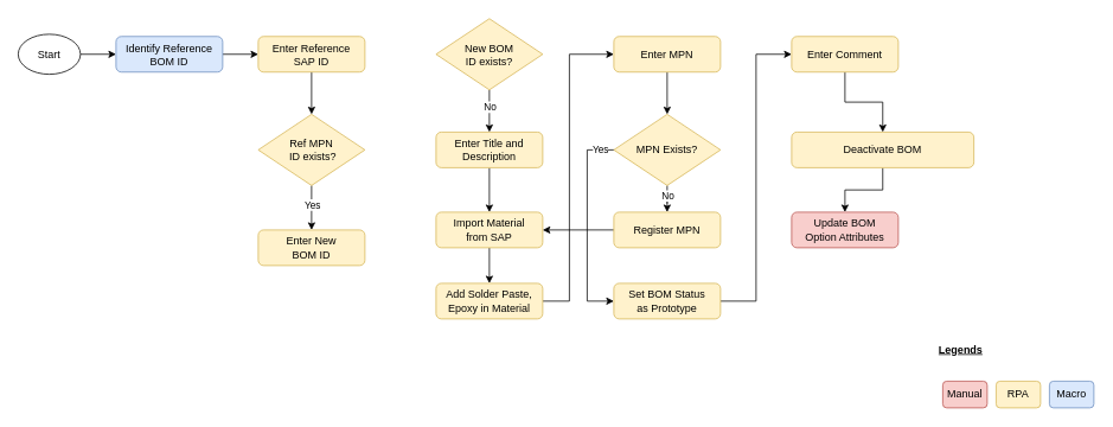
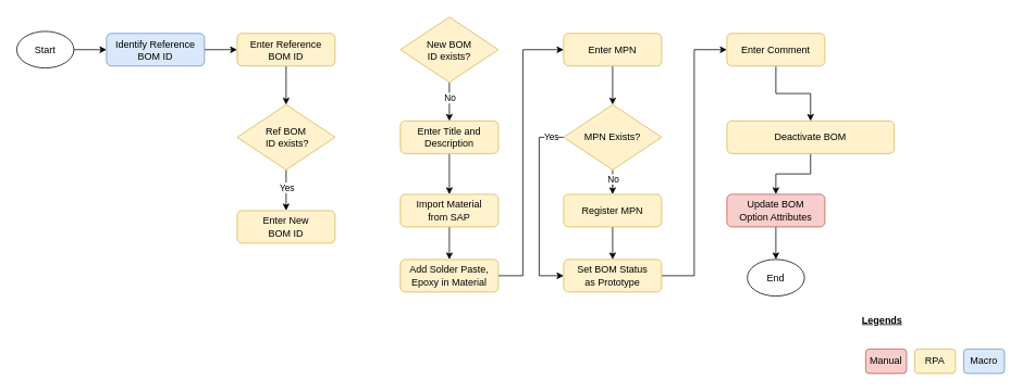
  <mxCell id="0" />
  <mxCell id="1" parent="0" />
  <mxCell id="2" value="" style="edgeStyle=orthogonalEdgeStyle;rounded=0;orthogonalLoop=1;jettySize=auto;html=1;" edge="1" parent="1" source="3" target="11"><mxGeometry relative="1" as="geometry" /></mxCell>
  <mxCell id="3" value="Start" style="ellipse;whiteSpace=wrap;html=1;" vertex="1" parent="1"><mxGeometry x="20" y="38" width="70" height="45" as="geometry" /></mxCell>
  <mxCell id="4" value="" style="edgeStyle=orthogonalEdgeStyle;rounded=0;orthogonalLoop=1;jettySize=auto;html=1;" edge="1" parent="1" source="6" target="9"><mxGeometry relative="1" as="geometry" /></mxCell>
  <mxCell id="5" value="Yes" style="edgeLabel;html=1;align=center;verticalAlign=middle;resizable=0;points=[];" vertex="1" connectable="0" parent="4"><mxGeometry x="-0.152" relative="1" as="geometry"><mxPoint as="offset" /></mxGeometry></mxCell>
- <mxCell id="6" value="Ref MPN&lt;br&gt;&amp;nbsp;ID exists?" style="rhombus;whiteSpace=wrap;html=1;fillColor=#fff2cc;strokeColor=#d6b656;" vertex="1" parent="1"><mxGeometry x="290" y="128" width="120" height="80" as="geometry" /></mxCell>
+ <mxCell id="6" value="Ref BOM&lt;br&gt;&amp;nbsp;ID exists?" style="rhombus;whiteSpace=wrap;html=1;fillColor=#fff2cc;strokeColor=#d6b656;" vertex="1" parent="1"><mxGeometry x="290" y="128" width="120" height="80" as="geometry" /></mxCell>
  <mxCell id="7" value="" style="edgeStyle=orthogonalEdgeStyle;rounded=0;orthogonalLoop=1;jettySize=auto;html=1;" edge="1" parent="1" source="8" target="6"><mxGeometry relative="1" as="geometry" /></mxCell>
- <mxCell id="8" value="Enter Reference &lt;br&gt;SAP ID" style="rounded=1;whiteSpace=wrap;html=1;fontSize=12;glass=0;strokeWidth=1;shadow=0;fillColor=#fff2cc;strokeColor=#d6b656;" vertex="1" parent="1"><mxGeometry x="290" y="40.5" width="120" height="40" as="geometry" /></mxCell>
+ <mxCell id="8" value="Enter Reference &lt;br&gt;BOM ID" style="rounded=1;whiteSpace=wrap;html=1;fontSize=12;glass=0;strokeWidth=1;shadow=0;fillColor=#fff2cc;strokeColor=#d6b656;" vertex="1" parent="1"><mxGeometry x="290" y="40.5" width="120" height="40" as="geometry" /></mxCell>
  <mxCell id="9" value="Enter New&lt;br&gt;BOM ID" style="rounded=1;whiteSpace=wrap;html=1;fontSize=12;glass=0;strokeWidth=1;shadow=0;fillColor=#fff2cc;strokeColor=#d6b656;" vertex="1" parent="1"><mxGeometry x="290" y="258" width="120" height="40" as="geometry" /></mxCell>
  <mxCell id="10" value="" style="edgeStyle=orthogonalEdgeStyle;rounded=0;orthogonalLoop=1;jettySize=auto;html=1;" edge="1" parent="1" source="11" target="8"><mxGeometry relative="1" as="geometry" /></mxCell>
  <mxCell id="11" value="Identify Reference &lt;br&gt;BOM ID" style="rounded=1;whiteSpace=wrap;html=1;fontSize=12;glass=0;strokeWidth=1;shadow=0;fillColor=#dae8fc;strokeColor=#6c8ebf;" vertex="1" parent="1"><mxGeometry x="130" y="40.5" width="120" height="40" as="geometry" /></mxCell>
  <mxCell id="12" value="" style="edgeStyle=orthogonalEdgeStyle;rounded=0;orthogonalLoop=1;jettySize=auto;html=1;" edge="1" parent="1" source="14" target="16"><mxGeometry relative="1" as="geometry" /></mxCell>
  <mxCell id="13" value="No" style="edgeLabel;html=1;align=center;verticalAlign=middle;resizable=0;points=[];" vertex="1" connectable="0" parent="12"><mxGeometry x="-0.255" y="-1" relative="1" as="geometry"><mxPoint x="1" y="1" as="offset" /></mxGeometry></mxCell>
  <mxCell id="14" value="New BOM &lt;br&gt;ID exists?" style="rhombus;whiteSpace=wrap;html=1;fillColor=#fff2cc;strokeColor=#d6b656;" vertex="1" parent="1"><mxGeometry x="490" y="20.5" width="120" height="80" as="geometry" /></mxCell>
  <mxCell id="15" value="" style="edgeStyle=orthogonalEdgeStyle;rounded=0;orthogonalLoop=1;jettySize=auto;html=1;" edge="1" parent="1" source="16" target="18"><mxGeometry relative="1" as="geometry" /></mxCell>
  <mxCell id="16" value="Enter Title and Description" style="rounded=1;whiteSpace=wrap;html=1;fontSize=12;glass=0;strokeWidth=1;shadow=0;fillColor=#fff2cc;strokeColor=#d6b656;" vertex="1" parent="1"><mxGeometry x="490" y="148" width="120" height="40" as="geometry" /></mxCell>
  <mxCell id="17" value="" style="edgeStyle=orthogonalEdgeStyle;rounded=0;orthogonalLoop=1;jettySize=auto;html=1;" edge="1" parent="1" source="18" target="20"><mxGeometry relative="1" as="geometry" /></mxCell>
  <mxCell id="18" value="Import Material &lt;br&gt;from SAP" style="rounded=1;whiteSpace=wrap;html=1;fontSize=12;glass=0;strokeWidth=1;shadow=0;fillColor=#fff2cc;strokeColor=#d6b656;" vertex="1" parent="1"><mxGeometry x="490" y="238" width="120" height="40" as="geometry" /></mxCell>
  <mxCell id="19" style="edgeStyle=orthogonalEdgeStyle;rounded=0;orthogonalLoop=1;jettySize=auto;html=1;entryX=0;entryY=0.5;entryDx=0;entryDy=0;" edge="1" parent="1" source="20" target="22"><mxGeometry relative="1" as="geometry"><Array as="points"><mxPoint x="640" y="338" /><mxPoint x="640" y="61" /></Array></mxGeometry></mxCell>
  <mxCell id="20" value="Add Solder Paste, Epoxy in Material" style="rounded=1;whiteSpace=wrap;html=1;fontSize=12;glass=0;strokeWidth=1;shadow=0;fillColor=#fff2cc;strokeColor=#d6b656;" vertex="1" parent="1"><mxGeometry x="490" y="318" width="120" height="40" as="geometry" /></mxCell>
  <mxCell id="21" value="" style="edgeStyle=orthogonalEdgeStyle;rounded=0;orthogonalLoop=1;jettySize=auto;html=1;" edge="1" parent="1" source="22" target="27"><mxGeometry relative="1" as="geometry" /></mxCell>
  <mxCell id="22" value="Enter MPN" style="rounded=1;whiteSpace=wrap;html=1;fontSize=12;glass=0;strokeWidth=1;shadow=0;fillColor=#fff2cc;strokeColor=#d6b656;" vertex="1" parent="1"><mxGeometry x="690" y="40.5" width="120" height="40" as="geometry" /></mxCell>
  <mxCell id="23" style="edgeStyle=orthogonalEdgeStyle;rounded=0;orthogonalLoop=1;jettySize=auto;html=1;entryX=0.5;entryY=0;entryDx=0;entryDy=0;" edge="1" parent="1" source="27" target="29"><mxGeometry relative="1" as="geometry" /></mxCell>
  <mxCell id="24" value="No" style="edgeLabel;html=1;align=center;verticalAlign=middle;resizable=0;points=[];" vertex="1" connectable="0" parent="23"><mxGeometry x="0.208" relative="1" as="geometry"><mxPoint y="1" as="offset" /></mxGeometry></mxCell>
  <mxCell id="25" style="edgeStyle=orthogonalEdgeStyle;rounded=0;orthogonalLoop=1;jettySize=auto;html=1;entryX=0;entryY=0.5;entryDx=0;entryDy=0;" edge="1" parent="1" source="27" target="31"><mxGeometry relative="1" as="geometry"><Array as="points"><mxPoint x="660" y="168" /><mxPoint x="660" y="338" /></Array></mxGeometry></mxCell>
  <mxCell id="26" value="Yes" style="edgeLabel;html=1;align=center;verticalAlign=middle;resizable=0;points=[];" vertex="1" connectable="0" parent="25"><mxGeometry x="-0.871" y="1" relative="1" as="geometry"><mxPoint x="-1" y="-2" as="offset" /></mxGeometry></mxCell>
  <mxCell id="27" value="MPN Exists?" style="rhombus;whiteSpace=wrap;html=1;fillColor=#fff2cc;strokeColor=#d6b656;" vertex="1" parent="1"><mxGeometry x="690" y="128" width="120" height="80" as="geometry" /></mxCell>
- <mxCell id="28" value="" style="edgeStyle=orthogonalEdgeStyle;rounded=0;orthogonalLoop=1;jettySize=auto;html=1;" edge="1" parent="1" source="29" target="18"><mxGeometry relative="1" as="geometry" /></mxCell>
+ <mxCell id="28" value="" style="edgeStyle=orthogonalEdgeStyle;rounded=0;orthogonalLoop=1;jettySize=auto;html=1;" edge="1" parent="1" source="29" target="31"><mxGeometry relative="1" as="geometry" /></mxCell>
  <mxCell id="29" value="Register MPN" style="rounded=1;whiteSpace=wrap;html=1;fontSize=12;glass=0;strokeWidth=1;shadow=0;fillColor=#fff2cc;strokeColor=#d6b656;" vertex="1" parent="1"><mxGeometry x="690" y="238" width="120" height="40" as="geometry" /></mxCell>
  <mxCell id="30" style="edgeStyle=orthogonalEdgeStyle;rounded=0;orthogonalLoop=1;jettySize=auto;html=1;entryX=0;entryY=0.5;entryDx=0;entryDy=0;" edge="1" parent="1" source="31" target="33"><mxGeometry relative="1" as="geometry" /></mxCell>
  <mxCell id="31" value="Set BOM Status &lt;br&gt;as Prototype" style="rounded=1;whiteSpace=wrap;html=1;fontSize=12;glass=0;strokeWidth=1;shadow=0;fillColor=#fff2cc;strokeColor=#d6b656;" vertex="1" parent="1"><mxGeometry x="690" y="318" width="120" height="40" as="geometry" /></mxCell>
  <mxCell id="32" value="" style="edgeStyle=orthogonalEdgeStyle;rounded=0;orthogonalLoop=1;jettySize=auto;html=1;" edge="1" parent="1" source="33" target="35"><mxGeometry relative="1" as="geometry" /></mxCell>
  <mxCell id="33" value="Enter Comment" style="rounded=1;whiteSpace=wrap;html=1;fontSize=12;glass=0;strokeWidth=1;shadow=0;fillColor=#fff2cc;strokeColor=#d6b656;" vertex="1" parent="1"><mxGeometry x="890" y="40.5" width="120" height="40" as="geometry" /></mxCell>
  <mxCell id="34" value="" style="edgeStyle=orthogonalEdgeStyle;rounded=0;orthogonalLoop=1;jettySize=auto;html=1;" edge="1" parent="1" source="35" target="38"><mxGeometry relative="1" as="geometry" /></mxCell>
  <mxCell id="35" value="Deactivate BOM" style="rounded=1;whiteSpace=wrap;html=1;fontSize=12;glass=0;strokeWidth=1;shadow=0;fillColor=#fff2cc;strokeColor=#d6b656;" vertex="1" parent="1"><mxGeometry x="890" y="148" width="205" height="40" as="geometry" /></mxCell>
+ <mxCell id="36" value="End" style="ellipse;whiteSpace=wrap;html=1;" vertex="1" parent="1"><mxGeometry x="915" y="318" width="70" height="45" as="geometry" /></mxCell>
+ <mxCell id="37" value="" style="edgeStyle=orthogonalEdgeStyle;rounded=0;orthogonalLoop=1;jettySize=auto;html=1;" edge="1" parent="1" source="38" target="36"><mxGeometry relative="1" as="geometry" /></mxCell>
  <mxCell id="38" value="Update BOM &lt;br&gt;Option Attributes" style="rounded=1;whiteSpace=wrap;html=1;fontSize=12;glass=0;strokeWidth=1;shadow=0;fillColor=#f8cecc;strokeColor=#b85450;" vertex="1" parent="1"><mxGeometry x="890" y="238" width="120" height="40" as="geometry" /></mxCell>
  <mxCell id="39" style="edgeStyle=orthogonalEdgeStyle;rounded=0;orthogonalLoop=1;jettySize=auto;html=1;exitX=0.5;exitY=1;exitDx=0;exitDy=0;" edge="1" parent="1" source="11" target="11"><mxGeometry relative="1" as="geometry" /></mxCell>
  <mxCell id="40" value="RPA" style="rounded=1;whiteSpace=wrap;html=1;fontSize=12;glass=0;strokeWidth=1;shadow=0;fillColor=#fff2cc;strokeColor=#d6b656;" vertex="1" parent="1"><mxGeometry x="1120" y="428" width="50" height="30" as="geometry" /></mxCell>
  <mxCell id="41" value="&lt;b&gt;&lt;u&gt;Legends&lt;/u&gt;&lt;/b&gt;" style="text;html=1;align=center;verticalAlign=middle;resizable=0;points=[];autosize=1;strokeColor=none;fillColor=none;" vertex="1" parent="1"><mxGeometry x="1045" y="378" width="70" height="30" as="geometry" /></mxCell>
  <mxCell id="42" value="Manual" style="rounded=1;whiteSpace=wrap;html=1;fontSize=12;glass=0;strokeWidth=1;shadow=0;fillColor=#f8cecc;strokeColor=#b85450;" vertex="1" parent="1"><mxGeometry x="1060" y="428" width="50" height="30" as="geometry" /></mxCell>
  <mxCell id="43" value="Macro" style="rounded=1;whiteSpace=wrap;html=1;fontSize=12;glass=0;strokeWidth=1;shadow=0;fillColor=#dae8fc;strokeColor=#6c8ebf;" vertex="1" parent="1"><mxGeometry x="1180" y="428" width="50" height="30" as="geometry" /></mxCell>
